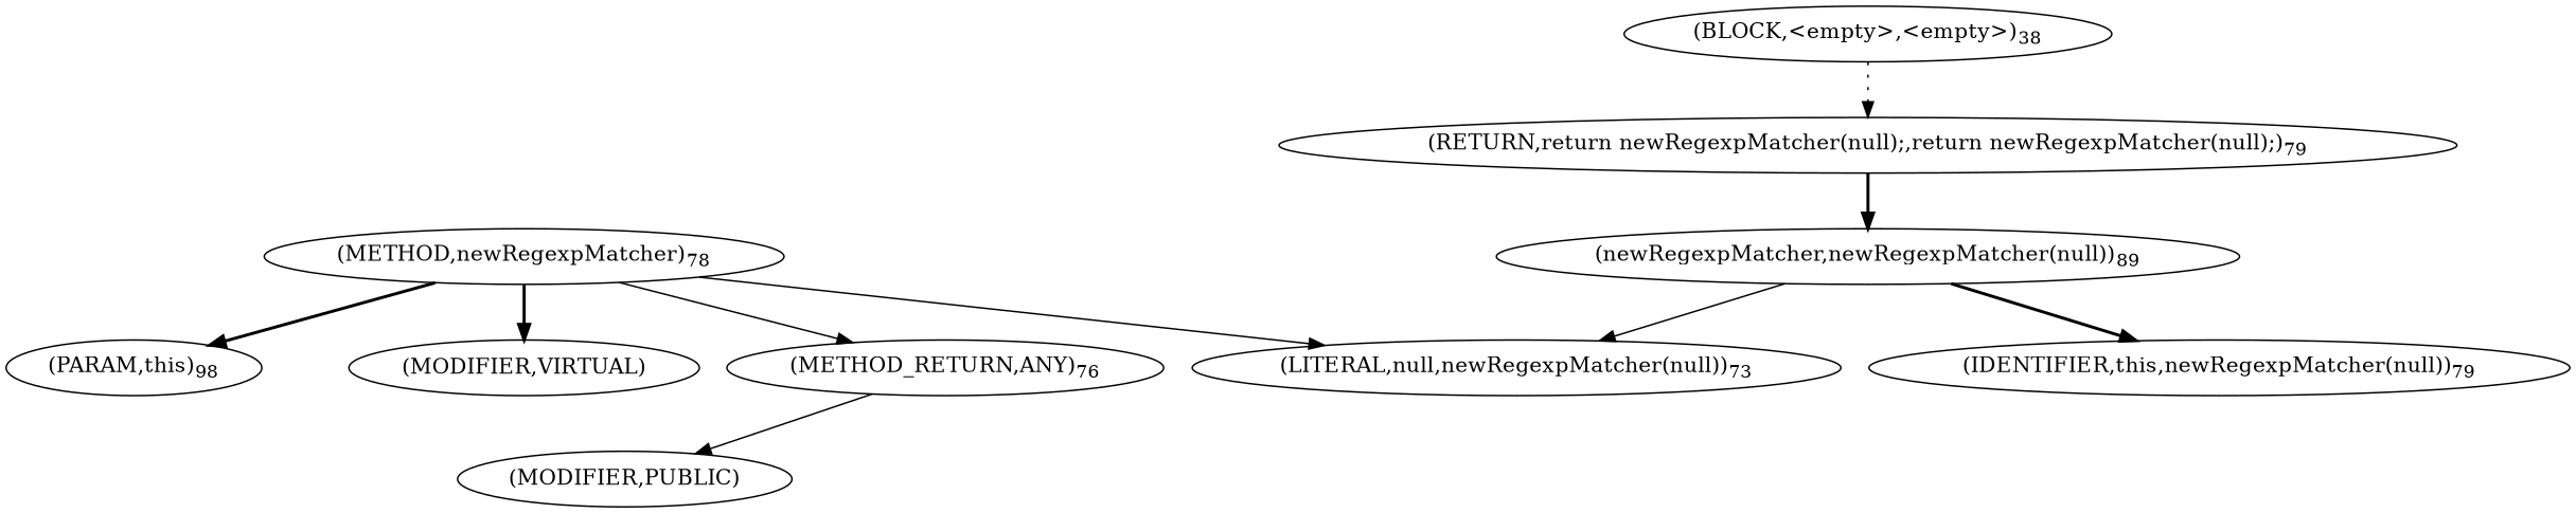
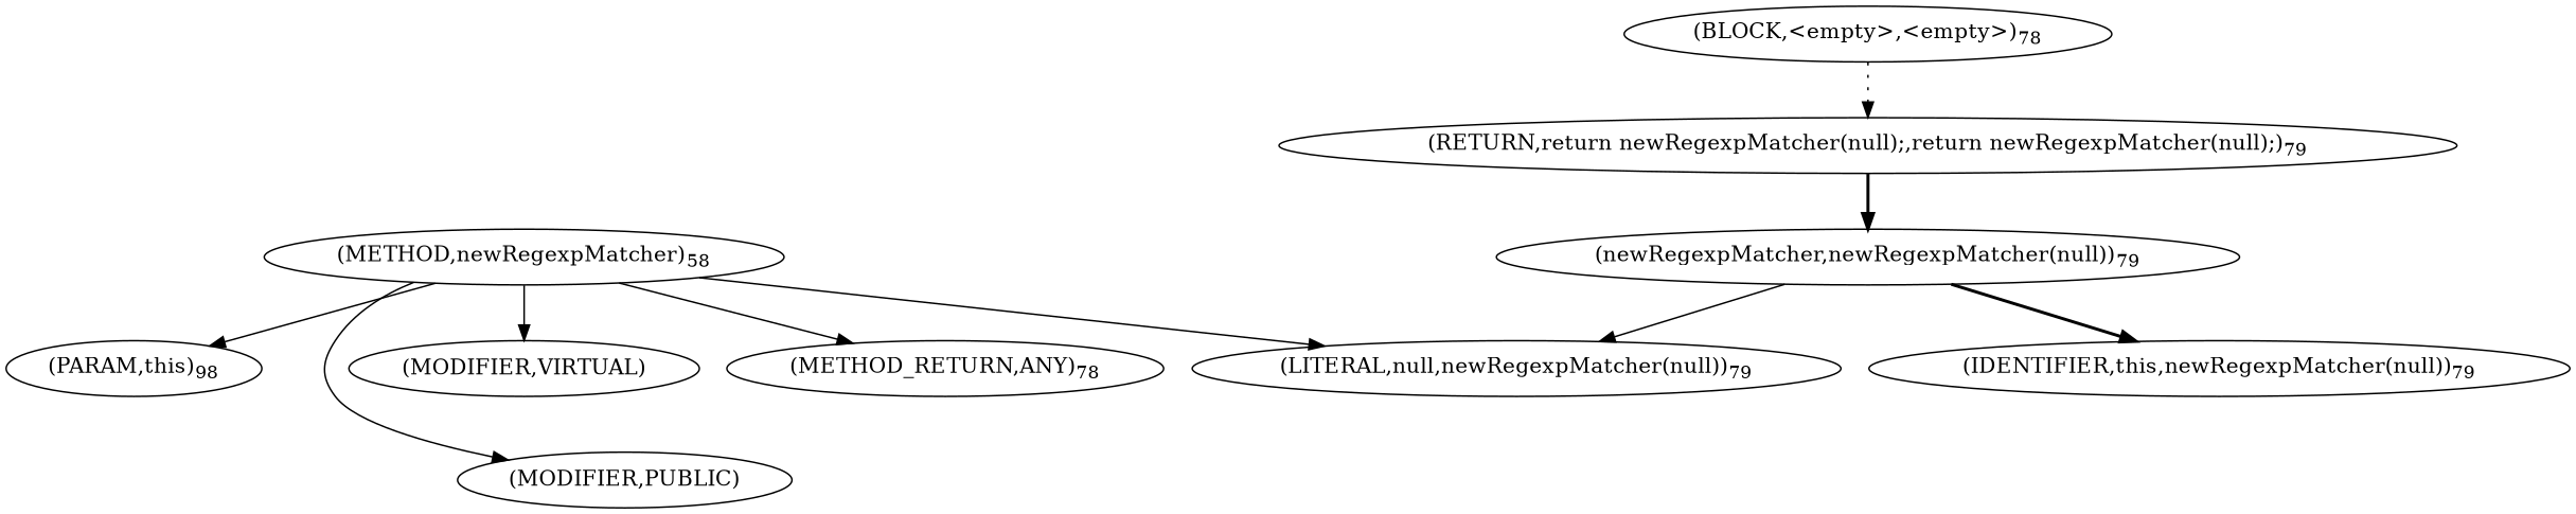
  digraph {
    edge [style=bold]
-   n1 [label=<(METHOD,newRegexpMatcher)<SUB>78</SUB>>]
+   n1 [label=<(METHOD,newRegexpMatcher)<SUB>58</SUB>>]
    n2 [label=<(PARAM,this)<SUB>98</SUB>>]
    n3 [label=<(MODIFIER,PUBLIC)>]
    n4 [label=<(MODIFIER,VIRTUAL)>]
-   n5 [label=<(METHOD_RETURN,ANY)<SUB>76</SUB>>]
-   n6 [label=<(LITERAL,null,newRegexpMatcher(null))<SUB>73</SUB>>]
-   n7 [label=<(BLOCK,&lt;empty&gt;,&lt;empty&gt;)<SUB>38</SUB>>]
+   n5 [label=<(METHOD_RETURN,ANY)<SUB>78</SUB>>]
+   n6 [label=<(LITERAL,null,newRegexpMatcher(null))<SUB>79</SUB>>]
+   n7 [label=<(BLOCK,&lt;empty&gt;,&lt;empty&gt;)<SUB>78</SUB>>]
    n8 [label=<(RETURN,return newRegexpMatcher(null);,return newRegexpMatcher(null);)<SUB>79</SUB>>]
-   n9 [label=<(newRegexpMatcher,newRegexpMatcher(null))<SUB>89</SUB>>]
+   n9 [label=<(newRegexpMatcher,newRegexpMatcher(null))<SUB>79</SUB>>]
    n10 [label=<(IDENTIFIER,this,newRegexpMatcher(null))<SUB>79</SUB>>]
-   n1 -> n2
-   n5 -> n3 [style=solid]
-   n1 -> n4
+   n1 -> n2 [style=solid]
+   n1 -> n3 [style=solid]
+   n1 -> n4 [style=solid]
    n1 -> n5 [style=solid]
    n1 -> n6 [style=solid]
    n7 -> n8 [style=dotted]
    n8 -> n9
    n9 -> n6 [style=solid]
    n9 -> n10
  }
